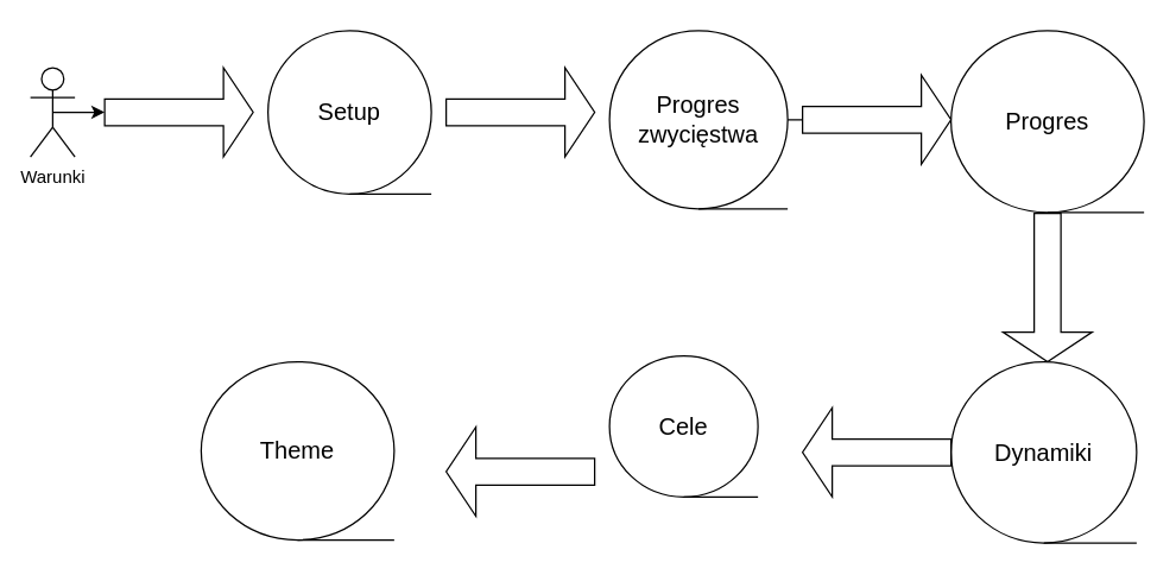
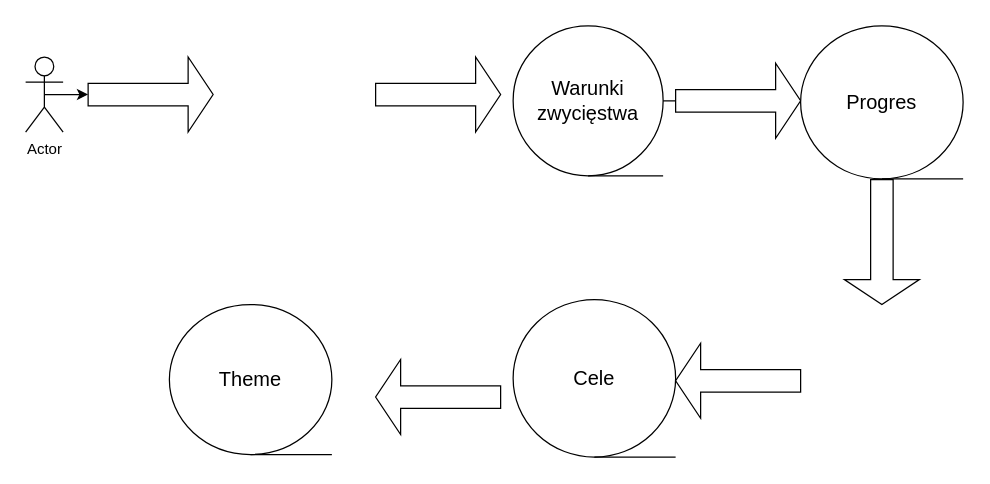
  <mxCell id="0" />
  <mxCell id="1" parent="0" />
  <mxCell id="2" style="edgeStyle=orthogonalEdgeStyle;rounded=0;orthogonalLoop=1;jettySize=auto;html=1;exitX=0.5;exitY=0.5;exitDx=0;exitDy=0;exitPerimeter=0;entryX=0;entryY=0.5;entryDx=0;entryDy=0;entryPerimeter=0;" edge="1" parent="1" source="3" target="4"><mxGeometry relative="1" as="geometry"><mxPoint x="190" y="75" as="targetPoint" /></mxGeometry></mxCell>
- <mxCell id="3" value="Warunki" style="shape=umlActor;verticalLabelPosition=bottom;verticalAlign=top;html=1;outlineConnect=0;" vertex="1" parent="1"><mxGeometry x="20" y="45" width="30" height="60" as="geometry" /></mxCell>
+ <mxCell id="3" value="Actor" style="shape=umlActor;verticalLabelPosition=bottom;verticalAlign=top;html=1;outlineConnect=0;" vertex="1" parent="1"><mxGeometry x="20" y="45" width="30" height="60" as="geometry" /></mxCell>
  <mxCell id="4" value="" style="shape=singleArrow;whiteSpace=wrap;html=1;" vertex="1" parent="1"><mxGeometry x="70" y="45" width="100" height="60" as="geometry" /></mxCell>
- <mxCell id="5" value="&lt;font size=&quot;3&quot;&gt;Setup&lt;/font&gt;" style="shape=tapeData;whiteSpace=wrap;html=1;perimeter=ellipsePerimeter;" vertex="1" parent="1"><mxGeometry x="180" y="20" width="110" height="110" as="geometry" /></mxCell>
  <mxCell id="6" value="" style="shape=singleArrow;whiteSpace=wrap;html=1;" vertex="1" parent="1"><mxGeometry x="300" y="45" width="100" height="60" as="geometry" /></mxCell>
- <mxCell id="7" value="&lt;font size=&quot;3&quot;&gt;Progres zwycięstwa&lt;/font&gt;" style="shape=tapeData;whiteSpace=wrap;html=1;perimeter=ellipsePerimeter;" vertex="1" parent="1"><mxGeometry x="410" y="20" width="120" height="120" as="geometry" /></mxCell>
+ <mxCell id="7" value="&lt;font size=&quot;3&quot;&gt;Warunki zwycięstwa&lt;/font&gt;" style="shape=tapeData;whiteSpace=wrap;html=1;perimeter=ellipsePerimeter;" vertex="1" parent="1"><mxGeometry x="410" y="20" width="120" height="120" as="geometry" /></mxCell>
  <mxCell id="8" value="" style="edgeStyle=orthogonalEdgeStyle;rounded=0;orthogonalLoop=1;jettySize=auto;html=1;" edge="1" parent="1" source="7"><mxGeometry relative="1" as="geometry"><mxPoint x="610" y="80" as="targetPoint" /></mxGeometry></mxCell>
  <mxCell id="9" value="" style="shape=singleArrow;whiteSpace=wrap;html=1;" vertex="1" parent="1"><mxGeometry x="540" y="50" width="100" height="60" as="geometry" /></mxCell>
  <mxCell id="10" value="&lt;font size=&quot;3&quot;&gt;Progres&lt;/font&gt;" style="shape=tapeData;whiteSpace=wrap;html=1;perimeter=ellipsePerimeter;" vertex="1" parent="1"><mxGeometry x="640" y="20" width="130" height="122.5" as="geometry" /></mxCell>
  <mxCell id="11" value="" style="shape=singleArrow;direction=south;whiteSpace=wrap;html=1;" vertex="1" parent="1"><mxGeometry x="675" y="143" width="60" height="100" as="geometry" /></mxCell>
- <mxCell id="12" value="&lt;font size=&quot;3&quot;&gt;Dynamiki&lt;/font&gt;" style="shape=tapeData;whiteSpace=wrap;html=1;perimeter=ellipsePerimeter;" vertex="1" parent="1"><mxGeometry x="640" y="243" width="125" height="122" as="geometry" /></mxCell>
  <mxCell id="13" value="" style="shape=singleArrow;direction=west;whiteSpace=wrap;html=1;" vertex="1" parent="1"><mxGeometry x="540" y="274" width="100" height="60" as="geometry" /></mxCell>
- <mxCell id="14" value="&lt;font size=&quot;3&quot;&gt;Cele&lt;/font&gt;" style="shape=tapeData;whiteSpace=wrap;html=1;perimeter=ellipsePerimeter;" vertex="1" parent="1"><mxGeometry x="410" y="239" width="100" height="95" as="geometry" /></mxCell>
+ <mxCell id="14" value="&lt;font size=&quot;3&quot;&gt;Cele&lt;/font&gt;" style="shape=tapeData;whiteSpace=wrap;html=1;perimeter=ellipsePerimeter;" vertex="1" parent="1"><mxGeometry x="410" y="239" width="130" height="126" as="geometry" /></mxCell>
  <mxCell id="15" value="&lt;font size=&quot;3&quot;&gt;Theme&lt;/font&gt;" style="shape=tapeData;whiteSpace=wrap;html=1;perimeter=ellipsePerimeter;" vertex="1" parent="1"><mxGeometry x="135" y="243" width="130" height="120" as="geometry" /></mxCell>
  <mxCell id="16" value="" style="shape=singleArrow;direction=west;whiteSpace=wrap;html=1;" vertex="1" parent="1"><mxGeometry x="300" y="287" width="100" height="60" as="geometry" /></mxCell>
